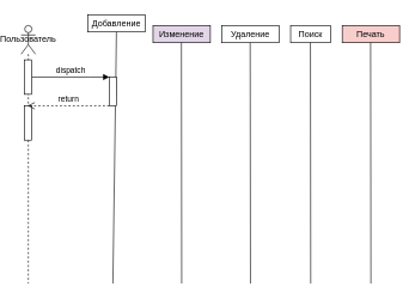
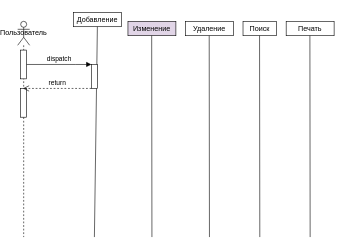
  <mxCell id="0" />
  <mxCell id="1" parent="0" />
  <mxCell id="2" value="Поиск" style="rounded=0;whiteSpace=wrap;html=1;" parent="1" vertex="1"><mxGeometry x="396" y="35" width="56" height="24" as="geometry" /></mxCell>
  <mxCell id="3" value="Добавление" style="rounded=0;whiteSpace=wrap;html=1;" parent="1" vertex="1"><mxGeometry x="113" y="20" width="80" height="24" as="geometry" /></mxCell>
  <mxCell id="4" value="Изменение" style="rounded=0;whiteSpace=wrap;html=1;fillColor=#e1d5e7;" parent="1" vertex="1"><mxGeometry x="204" y="35" width="80" height="24" as="geometry" /></mxCell>
  <mxCell id="5" value="Удаление" style="rounded=0;whiteSpace=wrap;html=1;" parent="1" vertex="1"><mxGeometry x="300" y="35" width="80" height="24" as="geometry" /></mxCell>
- <mxCell id="6" value="Печать" style="rounded=0;whiteSpace=wrap;html=1;fillColor=#f8cecc;" parent="1" vertex="1"><mxGeometry x="468" y="35" width="80" height="24" as="geometry" /></mxCell>
+ <mxCell id="6" value="Печать" style="rounded=0;whiteSpace=wrap;html=1;" parent="1" vertex="1"><mxGeometry x="468" y="35" width="80" height="24" as="geometry" /></mxCell>
  <mxCell id="7" value="" style="endArrow=none;html=1;rounded=0;entryX=0.5;entryY=1;entryDx=0;entryDy=0;" parent="1" target="3" edge="1"><mxGeometry width="50" height="50" relative="1" as="geometry"><mxPoint x="148" y="395" as="sourcePoint" /><mxPoint x="286" y="155" as="targetPoint" /></mxGeometry></mxCell>
  <mxCell id="8" value="" style="endArrow=none;html=1;rounded=0;entryX=0.5;entryY=1;entryDx=0;entryDy=0;" parent="1" edge="1"><mxGeometry width="50" height="50" relative="1" as="geometry"><mxPoint x="244" y="395" as="sourcePoint" /><mxPoint x="243.58" y="59" as="targetPoint" /></mxGeometry></mxCell>
  <mxCell id="9" value="" style="endArrow=none;html=1;rounded=0;entryX=0.5;entryY=1;entryDx=0;entryDy=0;" parent="1" edge="1"><mxGeometry width="50" height="50" relative="1" as="geometry"><mxPoint x="340" y="395" as="sourcePoint" /><mxPoint x="339.58" y="59" as="targetPoint" /></mxGeometry></mxCell>
  <mxCell id="10" value="" style="endArrow=none;html=1;rounded=0;entryX=0.5;entryY=1;entryDx=0;entryDy=0;" parent="1" edge="1"><mxGeometry width="50" height="50" relative="1" as="geometry"><mxPoint x="424" y="395" as="sourcePoint" /><mxPoint x="423.58" y="59" as="targetPoint" /></mxGeometry></mxCell>
  <mxCell id="11" value="" style="endArrow=none;html=1;rounded=0;entryX=0.5;entryY=1;entryDx=0;entryDy=0;" parent="1" edge="1"><mxGeometry width="50" height="50" relative="1" as="geometry"><mxPoint x="508" y="395" as="sourcePoint" /><mxPoint x="507.58" y="59" as="targetPoint" /></mxGeometry></mxCell>
  <mxCell id="12" value="Пользователь" style="shape=umlLifeline;perimeter=lifelinePerimeter;whiteSpace=wrap;html=1;container=1;dropTarget=0;collapsible=0;recursiveResize=0;outlineConnect=0;portConstraint=eastwest;newEdgeStyle={&quot;edgeStyle&quot;:&quot;elbowEdgeStyle&quot;,&quot;elbow&quot;:&quot;vertical&quot;,&quot;curved&quot;:0,&quot;rounded&quot;:0};participant=umlActor;" parent="1" vertex="1"><mxGeometry x="20" y="35" width="20" height="360" as="geometry" /></mxCell>
  <mxCell id="13" value="" style="html=1;points=[];perimeter=orthogonalPerimeter;outlineConnect=0;targetShapes=umlLifeline;portConstraint=eastwest;newEdgeStyle={&quot;edgeStyle&quot;:&quot;elbowEdgeStyle&quot;,&quot;elbow&quot;:&quot;vertical&quot;,&quot;curved&quot;:0,&quot;rounded&quot;:0};" parent="12" vertex="1"><mxGeometry x="5" y="48" width="10" height="48" as="geometry" /></mxCell>
  <mxCell id="14" value="" style="html=1;points=[];perimeter=orthogonalPerimeter;outlineConnect=0;targetShapes=umlLifeline;portConstraint=eastwest;newEdgeStyle={&quot;edgeStyle&quot;:&quot;elbowEdgeStyle&quot;,&quot;elbow&quot;:&quot;vertical&quot;,&quot;curved&quot;:0,&quot;rounded&quot;:0};" parent="12" vertex="1"><mxGeometry x="5" y="112" width="10" height="48" as="geometry" /></mxCell>
  <mxCell id="15" value="" style="html=1;points=[];perimeter=orthogonalPerimeter;outlineConnect=0;targetShapes=umlLifeline;portConstraint=eastwest;newEdgeStyle={&quot;edgeStyle&quot;:&quot;elbowEdgeStyle&quot;,&quot;elbow&quot;:&quot;vertical&quot;,&quot;curved&quot;:0,&quot;rounded&quot;:0};" parent="1" vertex="1"><mxGeometry x="143" y="107" width="10" height="40" as="geometry" /></mxCell>
  <mxCell id="16" value="dispatch" style="html=1;verticalAlign=bottom;endArrow=block;edgeStyle=elbowEdgeStyle;elbow=vertical;curved=0;rounded=0;" parent="1" source="13" target="15" edge="1"><mxGeometry relative="1" as="geometry"><mxPoint x="44" y="99" as="sourcePoint" /><Array as="points"><mxPoint x="116" y="107" /><mxPoint x="100" y="99" /></Array></mxGeometry></mxCell>
  <mxCell id="17" value="return" style="html=1;verticalAlign=bottom;endArrow=open;dashed=1;endSize=8;edgeStyle=elbowEdgeStyle;elbow=vertical;curved=0;rounded=0;" parent="1" source="15" edge="1"><mxGeometry relative="1" as="geometry"><mxPoint x="29" y="147" as="targetPoint" /><Array as="points"><mxPoint x="92" y="147" /></Array></mxGeometry></mxCell>
